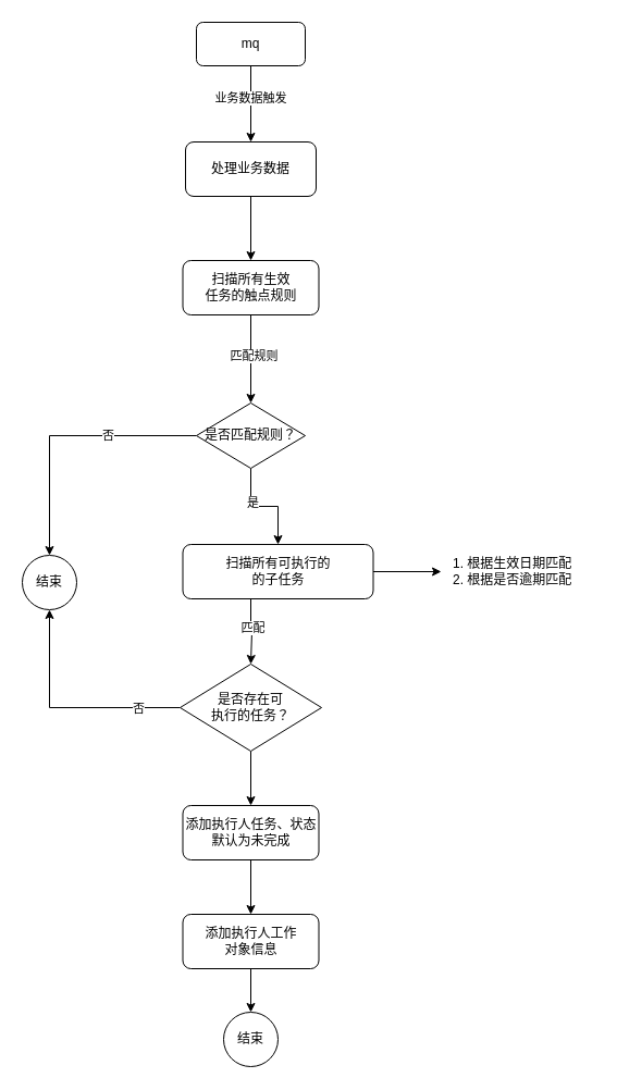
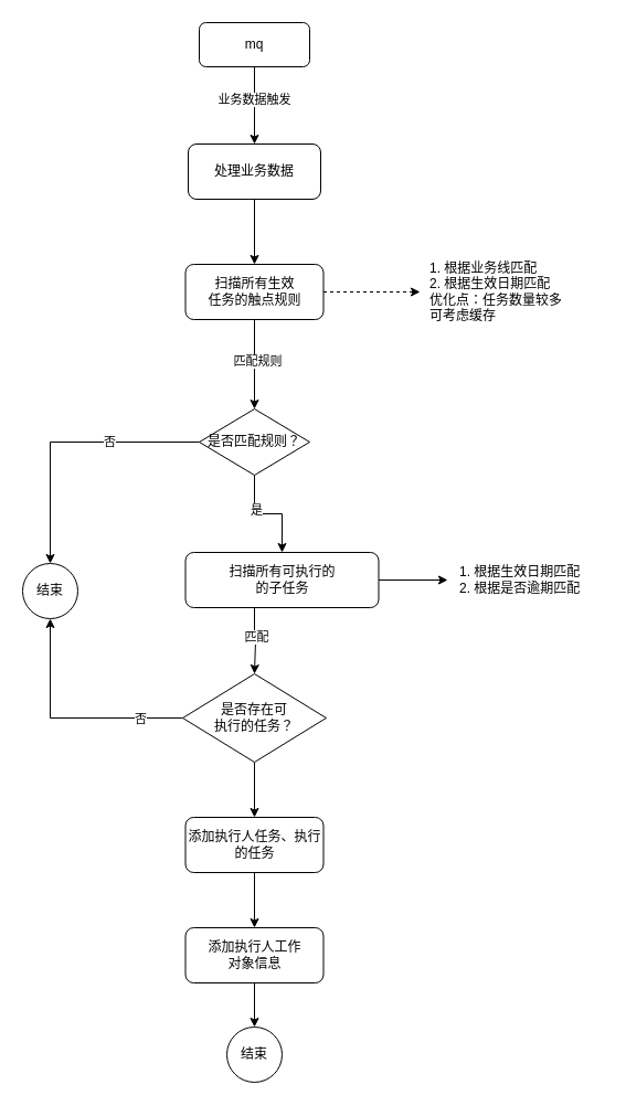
  <mxCell id="0" />
  <mxCell id="1" parent="0" />
  <mxCell id="2" style="edgeStyle=orthogonalEdgeStyle;rounded=0;orthogonalLoop=1;jettySize=auto;html=1;" edge="1" parent="1" source="4" target="6"><mxGeometry relative="1" as="geometry"><mxPoint x="230" y="230" as="targetPoint" /></mxGeometry></mxCell>
  <mxCell id="3" value="业务数据触发" style="edgeLabel;html=1;align=center;verticalAlign=middle;resizable=0;points=[];" vertex="1" connectable="0" parent="2"><mxGeometry x="-0.167" y="-1" relative="1" as="geometry"><mxPoint as="offset" /></mxGeometry></mxCell>
  <mxCell id="4" value="mq" style="rounded=1;whiteSpace=wrap;html=1;" vertex="1" parent="1"><mxGeometry x="180" y="20" width="100" height="40" as="geometry" /></mxCell>
  <mxCell id="5" style="edgeStyle=orthogonalEdgeStyle;rounded=0;orthogonalLoop=1;jettySize=auto;html=1;entryX=0.5;entryY=0;entryDx=0;entryDy=0;" edge="1" parent="1" source="6" target="10"><mxGeometry relative="1" as="geometry"><mxPoint x="230" y="260" as="targetPoint" /></mxGeometry></mxCell>
  <mxCell id="6" value="处理业务数据" style="rounded=1;whiteSpace=wrap;html=1;" vertex="1" parent="1"><mxGeometry x="170" y="130" width="120" height="50" as="geometry" /></mxCell>
  <mxCell id="7" style="edgeStyle=orthogonalEdgeStyle;rounded=0;orthogonalLoop=1;jettySize=auto;html=1;entryX=0.5;entryY=0;entryDx=0;entryDy=0;" edge="1" parent="1" source="10" target="15"><mxGeometry relative="1" as="geometry"><mxPoint x="230" y="330" as="targetPoint" /></mxGeometry></mxCell>
  <mxCell id="8" value="匹配规则" style="edgeLabel;html=1;align=center;verticalAlign=middle;resizable=0;points=[];" vertex="1" connectable="0" parent="7"><mxGeometry x="-0.08" y="2" relative="1" as="geometry"><mxPoint as="offset" /></mxGeometry></mxCell>
+ <mxCell id="9" style="edgeStyle=orthogonalEdgeStyle;rounded=0;orthogonalLoop=1;jettySize=auto;html=1;dashed=1;" edge="1" parent="1" source="10" target="17"><mxGeometry relative="1" as="geometry"><mxPoint x="410" y="255" as="targetPoint" /></mxGeometry></mxCell>
  <mxCell id="10" value="扫描所有生效&lt;br&gt;任务的触点规则&lt;br&gt;" style="rounded=1;whiteSpace=wrap;html=1;" vertex="1" parent="1"><mxGeometry x="167.5" y="239" width="125" height="50" as="geometry" /></mxCell>
  <mxCell id="11" style="edgeStyle=orthogonalEdgeStyle;rounded=0;orthogonalLoop=1;jettySize=auto;html=1;" edge="1" parent="1" source="15" target="21"><mxGeometry relative="1" as="geometry"><mxPoint x="230" y="510" as="targetPoint" /></mxGeometry></mxCell>
  <mxCell id="12" value="是" style="edgeLabel;html=1;align=center;verticalAlign=middle;resizable=0;points=[];" vertex="1" connectable="0" parent="11"><mxGeometry x="-0.24" y="4" relative="1" as="geometry"><mxPoint as="offset" /></mxGeometry></mxCell>
  <mxCell id="13" style="edgeStyle=orthogonalEdgeStyle;rounded=0;orthogonalLoop=1;jettySize=auto;html=1;entryX=0.5;entryY=0;entryDx=0;entryDy=0;" edge="1" parent="1" source="15" target="16"><mxGeometry relative="1" as="geometry" /></mxCell>
  <mxCell id="14" value="否" style="edgeLabel;html=1;align=center;verticalAlign=middle;resizable=0;points=[];" vertex="1" connectable="0" parent="13"><mxGeometry x="-0.333" y="-1" relative="1" as="geometry"><mxPoint as="offset" /></mxGeometry></mxCell>
  <mxCell id="15" value="是否匹配规则？" style="rhombus;whiteSpace=wrap;html=1;" vertex="1" parent="1"><mxGeometry x="180" y="370" width="100" height="60" as="geometry" /></mxCell>
  <mxCell id="16" value="结束" style="ellipse;whiteSpace=wrap;html=1;aspect=fixed;" vertex="1" parent="1"><mxGeometry x="20" y="510" width="50" height="50" as="geometry" /></mxCell>
+ <mxCell id="17" value="1. 根据业务线匹配&lt;br style=&quot;border-color: var(--border-color);&quot;&gt;2. 根据生效日期匹配&lt;br&gt;优化点：任务数量较多可考虑缓存" style="rounded=0;whiteSpace=wrap;html=1;align=left;fillColor=none;strokeWidth=0;strokeColor=none;spacingLeft=7;" vertex="1" parent="1"><mxGeometry x="380" y="229" width="140" height="70" as="geometry" /></mxCell>
  <mxCell id="18" style="edgeStyle=orthogonalEdgeStyle;rounded=0;orthogonalLoop=1;jettySize=auto;html=1;entryX=0;entryY=0.5;entryDx=0;entryDy=0;" edge="1" parent="1" source="21" target="22"><mxGeometry relative="1" as="geometry" /></mxCell>
  <mxCell id="19" style="edgeStyle=orthogonalEdgeStyle;rounded=0;orthogonalLoop=1;jettySize=auto;html=1;entryX=0.5;entryY=0;entryDx=0;entryDy=0;" edge="1" parent="1" source="21" target="26"><mxGeometry relative="1" as="geometry"><mxPoint x="230" y="610" as="targetPoint" /><Array as="points"><mxPoint x="230" y="580" /><mxPoint x="231" y="580" /></Array></mxGeometry></mxCell>
  <mxCell id="20" value="匹配" style="edgeLabel;html=1;align=center;verticalAlign=middle;resizable=0;points=[];" vertex="1" connectable="0" parent="19"><mxGeometry x="-0.148" y="1" relative="1" as="geometry"><mxPoint as="offset" /></mxGeometry></mxCell>
  <mxCell id="21" value="扫描所有可执行的&lt;br&gt;的子任务" style="rounded=1;whiteSpace=wrap;html=1;" vertex="1" parent="1"><mxGeometry x="167.5" y="500" width="175" height="50" as="geometry" /></mxCell>
  <mxCell id="22" value="1. 根据生效日期匹配&lt;br style=&quot;border-color: var(--border-color);&quot;&gt;2. 根据是否逾期匹配" style="rounded=0;whiteSpace=wrap;html=1;align=left;fillColor=none;strokeWidth=0;strokeColor=none;spacingLeft=9;" vertex="1" parent="1"><mxGeometry x="405" y="500" width="140" height="50" as="geometry" /></mxCell>
  <mxCell id="23" style="edgeStyle=orthogonalEdgeStyle;rounded=0;orthogonalLoop=1;jettySize=auto;html=1;entryX=0.5;entryY=1;entryDx=0;entryDy=0;" edge="1" parent="1" source="26" target="16"><mxGeometry relative="1" as="geometry" /></mxCell>
  <mxCell id="24" value="否" style="edgeLabel;html=1;align=center;verticalAlign=middle;resizable=0;points=[];" vertex="1" connectable="0" parent="23"><mxGeometry x="-0.633" relative="1" as="geometry"><mxPoint as="offset" /></mxGeometry></mxCell>
  <mxCell id="25" style="edgeStyle=orthogonalEdgeStyle;rounded=0;orthogonalLoop=1;jettySize=auto;html=1;entryX=0.5;entryY=0;entryDx=0;entryDy=0;" edge="1" parent="1" source="26" target="28"><mxGeometry relative="1" as="geometry"><mxPoint x="230" y="750" as="targetPoint" /></mxGeometry></mxCell>
  <mxCell id="26" value="是否存在可&lt;br&gt;执行的任务？" style="rhombus;whiteSpace=wrap;html=1;" vertex="1" parent="1"><mxGeometry x="165" y="610" width="130" height="80" as="geometry" /></mxCell>
  <mxCell id="27" style="edgeStyle=orthogonalEdgeStyle;rounded=0;orthogonalLoop=1;jettySize=auto;html=1;entryX=0.5;entryY=0;entryDx=0;entryDy=0;" edge="1" parent="1" source="28" target="31"><mxGeometry relative="1" as="geometry"><mxPoint x="230" y="840" as="targetPoint" /></mxGeometry></mxCell>
- <mxCell id="28" value="添加执行人任务、状态默认为未完成" style="rounded=1;whiteSpace=wrap;html=1;" vertex="1" parent="1"><mxGeometry x="167.5" y="740" width="125" height="50" as="geometry" /></mxCell>
+ <mxCell id="28" value="添加执行人任务、执行的任务" style="rounded=1;whiteSpace=wrap;html=1;" vertex="1" parent="1"><mxGeometry x="167.5" y="740" width="125" height="50" as="geometry" /></mxCell>
  <mxCell id="29" value="结束" style="ellipse;whiteSpace=wrap;html=1;aspect=fixed;" vertex="1" parent="1"><mxGeometry x="205" y="930" width="50" height="50" as="geometry" /></mxCell>
  <mxCell id="30" style="edgeStyle=orthogonalEdgeStyle;rounded=0;orthogonalLoop=1;jettySize=auto;html=1;" edge="1" parent="1" source="31" target="29"><mxGeometry relative="1" as="geometry" /></mxCell>
  <mxCell id="31" value="添加执行人工作&lt;br&gt;对象信息" style="rounded=1;whiteSpace=wrap;html=1;" vertex="1" parent="1"><mxGeometry x="167.5" y="840" width="125" height="50" as="geometry" /></mxCell>
